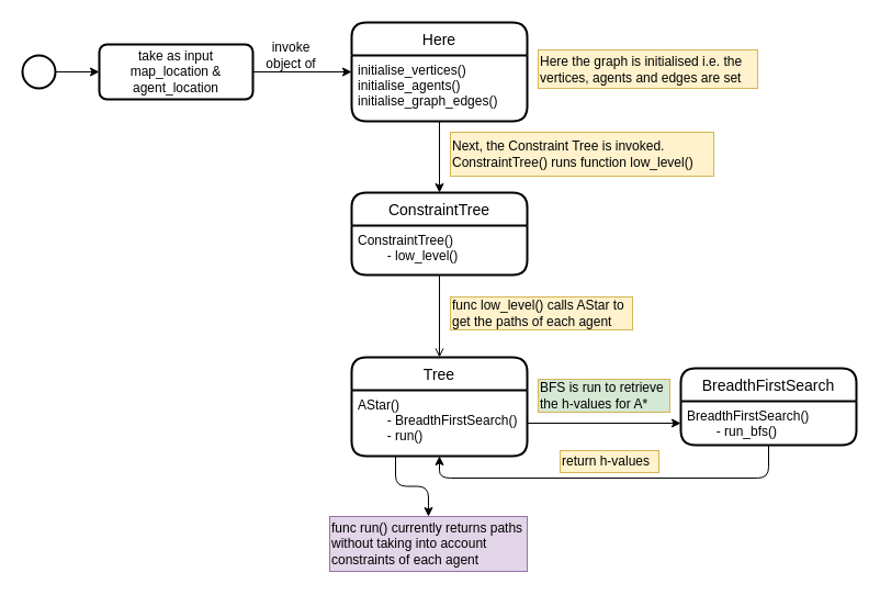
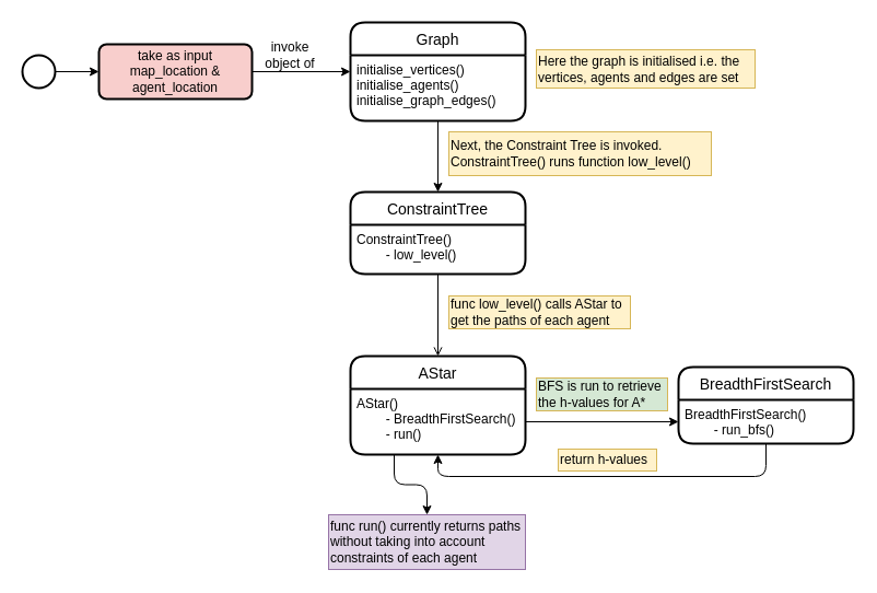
  <mxCell id="0" />
  <mxCell id="1" parent="0" />
- <mxCell id="2" value="Here" style="swimlane;childLayout=stackLayout;horizontal=1;startSize=30;horizontalStack=0;rounded=1;fontSize=14;fontStyle=0;strokeWidth=2;resizeParent=0;resizeLast=1;shadow=0;dashed=0;align=center;" parent="1" vertex="1"><mxGeometry x="320" y="20" width="160" height="90" as="geometry"><mxRectangle x="330" y="320" width="70" height="30" as="alternateBounds" /></mxGeometry></mxCell>
+ <mxCell id="2" value="Graph" style="swimlane;childLayout=stackLayout;horizontal=1;startSize=30;horizontalStack=0;rounded=1;fontSize=14;fontStyle=0;strokeWidth=2;resizeParent=0;resizeLast=1;shadow=0;dashed=0;align=center;" parent="1" vertex="1"><mxGeometry x="320" y="20" width="160" height="90" as="geometry"><mxRectangle x="330" y="320" width="70" height="30" as="alternateBounds" /></mxGeometry></mxCell>
  <mxCell id="3" value="initialise_vertices()&#10;initialise_agents()&#10;initialise_graph_edges()" style="align=left;strokeColor=none;fillColor=none;spacingLeft=4;fontSize=12;verticalAlign=top;resizable=0;rotatable=0;part=1;" parent="2" vertex="1"><mxGeometry y="30" width="160" height="60" as="geometry" /></mxCell>
  <mxCell id="4" value="invoke object of" style="text;html=1;strokeColor=none;fillColor=none;align=center;verticalAlign=middle;whiteSpace=wrap;rounded=0;sketch=0;" parent="1" vertex="1"><mxGeometry x="230" y="40" width="70" height="20" as="geometry" /></mxCell>
  <mxCell id="5" value="" style="edgeStyle=orthogonalEdgeStyle;curved=0;rounded=1;sketch=0;orthogonalLoop=1;jettySize=auto;html=1;" parent="1" source="6" target="8" edge="1"><mxGeometry relative="1" as="geometry" /></mxCell>
  <mxCell id="6" value="" style="strokeWidth=2;html=1;shape=mxgraph.flowchart.start_2;whiteSpace=wrap;rounded=0;sketch=0;" parent="1" vertex="1"><mxGeometry x="20" y="50" width="30" height="30" as="geometry" /></mxCell>
  <mxCell id="7" style="edgeStyle=orthogonalEdgeStyle;curved=0;rounded=1;sketch=0;orthogonalLoop=1;jettySize=auto;html=1;entryX=0;entryY=0.25;entryDx=0;entryDy=0;" parent="1" source="8" target="3" edge="1"><mxGeometry relative="1" as="geometry" /></mxCell>
- <mxCell id="8" value="take as input map_location &amp;amp; agent_location" style="rounded=1;whiteSpace=wrap;html=1;absoluteArcSize=1;arcSize=14;strokeWidth=2;sketch=0;" parent="1" vertex="1"><mxGeometry x="90" y="40" width="140" height="50" as="geometry" /></mxCell>
+ <mxCell id="8" value="take as input map_location &amp;amp; agent_location" style="rounded=1;whiteSpace=wrap;html=1;absoluteArcSize=1;arcSize=14;strokeWidth=2;sketch=0;fillColor=#f8cecc;" parent="1" vertex="1"><mxGeometry x="90" y="40" width="140" height="50" as="geometry" /></mxCell>
  <mxCell id="9" value="ConstraintTree" style="swimlane;childLayout=stackLayout;horizontal=1;startSize=30;horizontalStack=0;rounded=1;fontSize=14;fontStyle=0;strokeWidth=2;resizeParent=0;resizeLast=1;shadow=0;dashed=0;align=center;" parent="1" vertex="1"><mxGeometry x="320" y="175" width="160" height="75" as="geometry"><mxRectangle x="330" y="320" width="70" height="30" as="alternateBounds" /></mxGeometry></mxCell>
  <mxCell id="10" value="ConstraintTree()&#10;        - low_level()" style="align=left;strokeColor=none;fillColor=none;spacingLeft=4;fontSize=12;verticalAlign=top;resizable=0;rotatable=0;part=1;" parent="9" vertex="1"><mxGeometry y="30" width="160" height="45" as="geometry" /></mxCell>
  <mxCell id="11" style="edgeStyle=orthogonalEdgeStyle;curved=0;rounded=1;sketch=0;orthogonalLoop=1;jettySize=auto;html=1;entryX=0.5;entryY=0;entryDx=0;entryDy=0;" parent="1" source="3" target="9" edge="1"><mxGeometry relative="1" as="geometry" /></mxCell>
  <mxCell id="12" value="Here the graph is initialised i.e. the vertices, agents and edges are set" style="rounded=0;whiteSpace=wrap;html=1;sketch=0;align=left;verticalAlign=middle;fillColor=#fff2cc;strokeColor=#d6b656;" parent="1" vertex="1"><mxGeometry x="490" y="45" width="200" height="35" as="geometry" /></mxCell>
  <mxCell id="13" value="Next, the Constraint Tree is invoked. ConstraintTree() runs function low_level()" style="rounded=0;whiteSpace=wrap;html=1;sketch=0;align=left;verticalAlign=middle;fillColor=#fff2cc;strokeColor=#d6b656;" parent="1" vertex="1"><mxGeometry x="410" y="120" width="240" height="40" as="geometry" /></mxCell>
- <mxCell id="14" value="Tree" style="swimlane;childLayout=stackLayout;horizontal=1;startSize=30;horizontalStack=0;rounded=1;fontSize=14;fontStyle=0;strokeWidth=2;resizeParent=0;resizeLast=1;shadow=0;dashed=0;align=center;" parent="1" vertex="1"><mxGeometry x="320" y="325" width="160" height="90" as="geometry"><mxRectangle x="330" y="320" width="70" height="30" as="alternateBounds" /></mxGeometry></mxCell>
+ <mxCell id="14" value="AStar" style="swimlane;childLayout=stackLayout;horizontal=1;startSize=30;horizontalStack=0;rounded=1;fontSize=14;fontStyle=0;strokeWidth=2;resizeParent=0;resizeLast=1;shadow=0;dashed=0;align=center;" parent="1" vertex="1"><mxGeometry x="320" y="325" width="160" height="90" as="geometry"><mxRectangle x="330" y="320" width="70" height="30" as="alternateBounds" /></mxGeometry></mxCell>
  <mxCell id="15" value="AStar()&#10;        - BreadthFirstSearch()&#10;        - run()" style="align=left;strokeColor=none;fillColor=none;spacingLeft=4;fontSize=12;verticalAlign=top;resizable=0;rotatable=0;part=1;" parent="14" vertex="1"><mxGeometry y="30" width="160" height="60" as="geometry" /></mxCell>
  <mxCell id="16" style="edgeStyle=orthogonalEdgeStyle;curved=0;rounded=1;sketch=0;orthogonalLoop=1;jettySize=auto;html=1;entryX=0.5;entryY=0;entryDx=0;entryDy=0;endArrow=open;" parent="1" source="10" target="14" edge="1"><mxGeometry relative="1" as="geometry" /></mxCell>
  <mxCell id="17" value="func low_level() calls AStar to get the paths of each agent" style="rounded=0;whiteSpace=wrap;html=1;sketch=0;align=left;verticalAlign=middle;fillColor=#fff2cc;strokeColor=#d6b656;" parent="1" vertex="1"><mxGeometry x="410" y="270" width="166" height="30" as="geometry" /></mxCell>
  <mxCell id="18" value="BreadthFirstSearch" style="swimlane;childLayout=stackLayout;horizontal=1;startSize=30;horizontalStack=0;rounded=1;fontSize=14;fontStyle=0;strokeWidth=2;resizeParent=0;resizeLast=1;shadow=0;dashed=0;align=center;" parent="1" vertex="1"><mxGeometry x="620" y="335" width="160" height="70" as="geometry"><mxRectangle x="330" y="320" width="70" height="30" as="alternateBounds" /></mxGeometry></mxCell>
  <mxCell id="19" value="BreadthFirstSearch()&#10;        - run_bfs()" style="align=left;strokeColor=none;fillColor=none;spacingLeft=4;fontSize=12;verticalAlign=top;resizable=0;rotatable=0;part=1;" parent="18" vertex="1"><mxGeometry y="30" width="160" height="40" as="geometry" /></mxCell>
  <mxCell id="20" style="edgeStyle=orthogonalEdgeStyle;curved=0;rounded=1;sketch=0;orthogonalLoop=1;jettySize=auto;html=1;" parent="1" source="15" target="19" edge="1"><mxGeometry relative="1" as="geometry" /></mxCell>
  <mxCell id="21" value="BFS is run to retrieve the h-values for A*" style="rounded=0;whiteSpace=wrap;html=1;sketch=0;align=left;verticalAlign=middle;fillColor=#d5e8d4;strokeColor=#d6b656;" parent="1" vertex="1"><mxGeometry x="490" y="345" width="120" height="30" as="geometry" /></mxCell>
  <mxCell id="22" style="edgeStyle=orthogonalEdgeStyle;curved=0;rounded=1;sketch=0;orthogonalLoop=1;jettySize=auto;html=1;entryX=0.5;entryY=1;entryDx=0;entryDy=0;exitX=0.5;exitY=1;exitDx=0;exitDy=0;" parent="1" source="19" target="15" edge="1"><mxGeometry relative="1" as="geometry" /></mxCell>
  <mxCell id="23" value="return h-values" style="rounded=0;whiteSpace=wrap;html=1;sketch=0;align=left;verticalAlign=middle;fillColor=#fff2cc;strokeColor=#d6b656;" parent="1" vertex="1"><mxGeometry x="510" y="410" width="90" height="20" as="geometry" /></mxCell>
  <mxCell id="24" value="func run() currently returns paths without taking into account constraints of each agent" style="rounded=0;whiteSpace=wrap;html=1;sketch=0;align=left;verticalAlign=middle;fillColor=#e1d5e7;strokeColor=#9673a6;" parent="1" vertex="1"><mxGeometry x="300" y="470" width="180" height="50" as="geometry" /></mxCell>
  <mxCell id="25" style="edgeStyle=orthogonalEdgeStyle;curved=0;rounded=1;sketch=0;orthogonalLoop=1;jettySize=auto;html=1;entryX=0.5;entryY=0;entryDx=0;entryDy=0;exitX=0.25;exitY=1;exitDx=0;exitDy=0;" parent="1" source="15" target="24" edge="1"><mxGeometry relative="1" as="geometry" /></mxCell>
